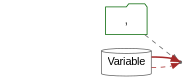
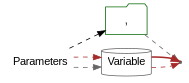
  digraph {
    rankdir=LR
    node [fontname=Arial color=darkgreen]
    edge [color=brown style=dashed]
+   n1 [label=Parameters shape=plaintext]
    n2 [label="," shape=folder]
    n3 [label=Variable shape=cylinder color=gray40]
    end [shape=point color=gray40]
+   n1 -> n2 [color=black]
+   n1 -> n3 [color=gray40]
+   n1 -> n3
    n2 -> end [color=gray40]
    n3 -> end
    n3 -> end [style=bold]
  }
